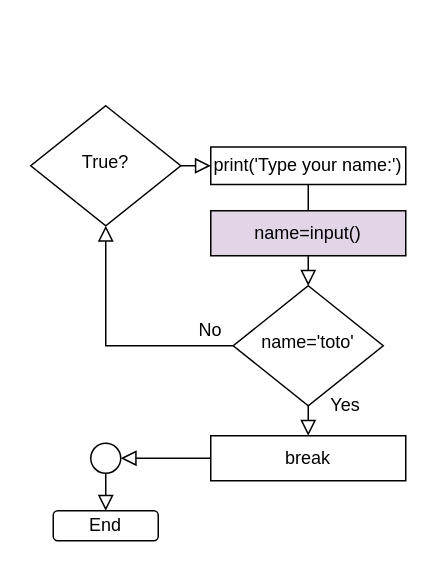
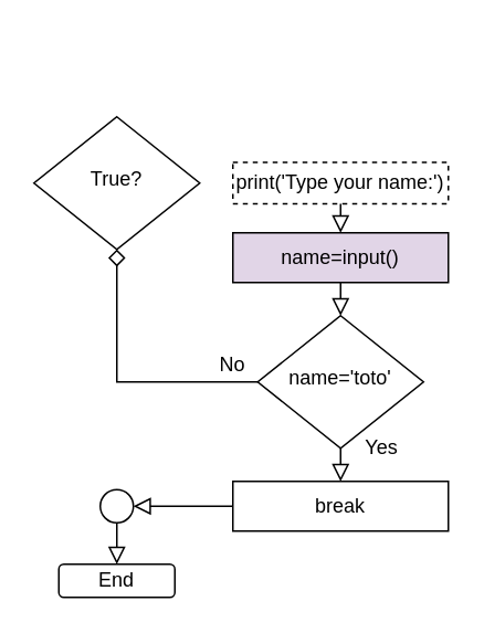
  <mxCell id="0" />
  <mxCell id="1" parent="0" />
  <mxCell id="2" value="" style="group" vertex="1" connectable="0" parent="1"><mxGeometry x="20" y="20" width="250" height="340" as="geometry" /></mxCell>
  <mxCell id="3" value="True?" style="rhombus;whiteSpace=wrap;html=1;shadow=0;fontFamily=Helvetica;fontSize=12;align=center;strokeWidth=1;spacing=6;spacingTop=-4;" parent="2" vertex="1"><mxGeometry y="50" width="100" height="80" as="geometry" /></mxCell>
- <mxCell id="4" value="print('Type your name:')" style="rounded=0;whiteSpace=wrap;html=1;" vertex="1" parent="2"><mxGeometry x="120" y="77.5" width="130" height="25" as="geometry" /></mxCell>
+ <mxCell id="4" value="print('Type your name:')" style="rounded=0;whiteSpace=wrap;html=1;dashed=1;" vertex="1" parent="2"><mxGeometry x="120" y="77.5" width="130" height="25" as="geometry" /></mxCell>
  <mxCell id="5" value="name='toto'" style="rhombus;whiteSpace=wrap;html=1;shadow=0;fontFamily=Helvetica;fontSize=12;align=center;strokeWidth=1;spacing=6;spacingTop=-4;" vertex="1" parent="2"><mxGeometry x="135" y="170" width="100" height="80" as="geometry" /></mxCell>
  <mxCell id="6" value="name=input()" style="rounded=0;whiteSpace=wrap;html=1;fillColor=#e1d5e7;" vertex="1" parent="2"><mxGeometry x="120" y="120" width="130" height="30" as="geometry" /></mxCell>
  <mxCell id="7" value="break" style="rounded=0;whiteSpace=wrap;html=1;" vertex="1" parent="2"><mxGeometry x="120" y="270" width="130" height="30" as="geometry" /></mxCell>
  <mxCell id="8" value="" style="ellipse;whiteSpace=wrap;html=1;aspect=fixed;" vertex="1" parent="2"><mxGeometry x="40" y="275" width="20" height="20" as="geometry" /></mxCell>
- <mxCell id="9" value="" style="rounded=0;html=1;jettySize=auto;orthogonalLoop=1;fontSize=11;endArrow=block;endFill=0;endSize=8;strokeWidth=1;shadow=0;labelBackgroundColor=none;edgeStyle=orthogonalEdgeStyle;entryX=0;entryY=0.5;entryDx=0;entryDy=0;exitX=1;exitY=0.5;exitDx=0;exitDy=0;" edge="1" parent="2" source="3" target="4"><mxGeometry relative="1" as="geometry"><mxPoint x="60.029" y="30" as="sourcePoint" /><mxPoint x="60.029" y="60.023" as="targetPoint" /></mxGeometry></mxCell>
- <mxCell id="10" value="" style="rounded=0;html=1;jettySize=auto;orthogonalLoop=1;fontSize=11;endArrow=none;endFill=0;endSize=8;strokeWidth=1;shadow=0;labelBackgroundColor=none;edgeStyle=orthogonalEdgeStyle;entryX=0.5;entryY=0;entryDx=0;entryDy=0;exitX=0.5;exitY=1;exitDx=0;exitDy=0;" edge="1" parent="2" source="4" target="6"><mxGeometry relative="1" as="geometry"><mxPoint x="60.029" y="30" as="sourcePoint" /><mxPoint x="60.029" y="60.023" as="targetPoint" /><Array as="points"><mxPoint x="185" y="120" /><mxPoint x="185" y="120" /></Array></mxGeometry></mxCell>
+ <mxCell id="10" value="" style="rounded=0;html=1;jettySize=auto;orthogonalLoop=1;fontSize=11;endArrow=block;endFill=0;endSize=8;strokeWidth=1;shadow=0;labelBackgroundColor=none;edgeStyle=orthogonalEdgeStyle;entryX=0.5;entryY=0;entryDx=0;entryDy=0;exitX=0.5;exitY=1;exitDx=0;exitDy=0;" edge="1" parent="2" source="4" target="6"><mxGeometry relative="1" as="geometry"><mxPoint x="60.029" y="30" as="sourcePoint" /><mxPoint x="60.029" y="60.023" as="targetPoint" /><Array as="points"><mxPoint x="185" y="120" /><mxPoint x="185" y="120" /></Array></mxGeometry></mxCell>
  <mxCell id="11" value="" style="rounded=0;html=1;jettySize=auto;orthogonalLoop=1;fontSize=11;endArrow=block;endFill=0;endSize=8;strokeWidth=1;shadow=0;labelBackgroundColor=none;edgeStyle=orthogonalEdgeStyle;entryX=0.5;entryY=0;entryDx=0;entryDy=0;" edge="1" parent="2" target="5"><mxGeometry relative="1" as="geometry"><mxPoint x="185" y="150" as="sourcePoint" /><mxPoint x="195" y="130" as="targetPoint" /><Array as="points"><mxPoint x="185" y="170" /><mxPoint x="185" y="170" /></Array></mxGeometry></mxCell>
  <mxCell id="12" value="" style="rounded=0;html=1;jettySize=auto;orthogonalLoop=1;fontSize=11;endArrow=block;endFill=0;endSize=8;strokeWidth=1;shadow=0;labelBackgroundColor=none;edgeStyle=orthogonalEdgeStyle;entryX=0.5;entryY=0;entryDx=0;entryDy=0;" edge="1" parent="2" target="7"><mxGeometry relative="1" as="geometry"><mxPoint x="185" y="250" as="sourcePoint" /><mxPoint x="195" y="190" as="targetPoint" /><Array as="points" /></mxGeometry></mxCell>
  <mxCell id="13" value="" style="rounded=0;html=1;jettySize=auto;orthogonalLoop=1;fontSize=11;endArrow=block;endFill=0;endSize=8;strokeWidth=1;shadow=0;labelBackgroundColor=none;edgeStyle=orthogonalEdgeStyle;entryX=1;entryY=0.5;entryDx=0;entryDy=0;exitX=0;exitY=0.5;exitDx=0;exitDy=0;" edge="1" parent="2" source="7" target="8"><mxGeometry relative="1" as="geometry"><mxPoint x="110" y="100" as="sourcePoint" /><mxPoint x="130" y="100" as="targetPoint" /></mxGeometry></mxCell>
- <mxCell id="14" value="" style="rounded=0;html=1;jettySize=auto;orthogonalLoop=1;fontSize=11;endArrow=block;endFill=0;endSize=8;strokeWidth=1;shadow=0;labelBackgroundColor=none;edgeStyle=orthogonalEdgeStyle;exitX=0;exitY=0.5;exitDx=0;exitDy=0;entryX=0.5;entryY=1;entryDx=0;entryDy=0;" edge="1" parent="2" source="5" target="3"><mxGeometry relative="1" as="geometry"><mxPoint x="60.029" y="30" as="sourcePoint" /><mxPoint x="60.029" y="60.023" as="targetPoint" /></mxGeometry></mxCell>
+ <mxCell id="14" value="" style="rounded=0;html=1;jettySize=auto;orthogonalLoop=1;fontSize=11;endArrow=diamond;endFill=0;endSize=8;strokeWidth=1;shadow=0;labelBackgroundColor=none;edgeStyle=orthogonalEdgeStyle;exitX=0;exitY=0.5;exitDx=0;exitDy=0;entryX=0.5;entryY=1;entryDx=0;entryDy=0;" edge="1" parent="2" source="5" target="3"><mxGeometry relative="1" as="geometry"><mxPoint x="60.029" y="30" as="sourcePoint" /><mxPoint x="60.029" y="60.023" as="targetPoint" /></mxGeometry></mxCell>
  <mxCell id="15" value="" style="rounded=0;html=1;jettySize=auto;orthogonalLoop=1;fontSize=11;endArrow=block;endFill=0;endSize=8;strokeWidth=1;shadow=0;labelBackgroundColor=none;edgeStyle=orthogonalEdgeStyle;exitX=0.5;exitY=1;exitDx=0;exitDy=0;" edge="1" parent="2" source="8"><mxGeometry relative="1" as="geometry"><mxPoint x="50" y="320" as="targetPoint" /></mxGeometry></mxCell>
  <mxCell id="16" value="End" style="rounded=1;whiteSpace=wrap;html=1;fontSize=12;glass=0;strokeWidth=1;shadow=0;" vertex="1" parent="2"><mxGeometry x="15" y="320" width="70" height="20" as="geometry" /></mxCell>
  <mxCell id="17" value="Yes" style="text;html=1;strokeColor=none;fillColor=none;align=center;verticalAlign=middle;whiteSpace=wrap;rounded=0;" vertex="1" parent="2"><mxGeometry x="190" y="240" width="40" height="20" as="geometry" /></mxCell>
  <mxCell id="18" value="No" style="text;html=1;strokeColor=none;fillColor=none;align=center;verticalAlign=middle;whiteSpace=wrap;rounded=0;" vertex="1" parent="2"><mxGeometry x="100" y="190" width="40" height="20" as="geometry" /></mxCell>
